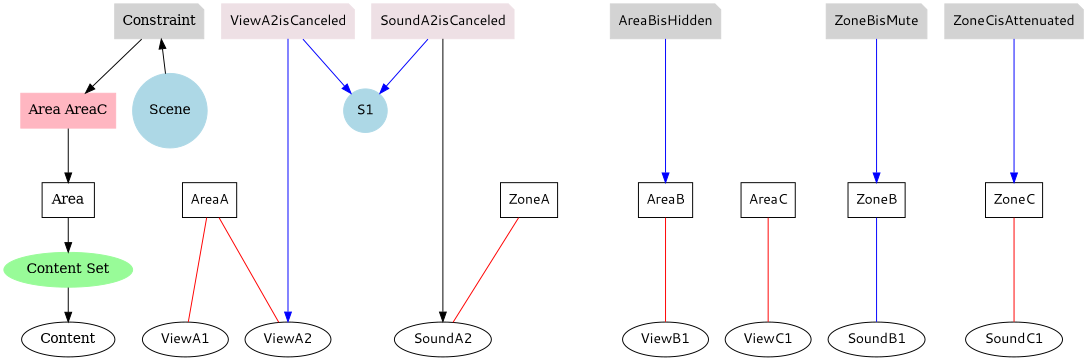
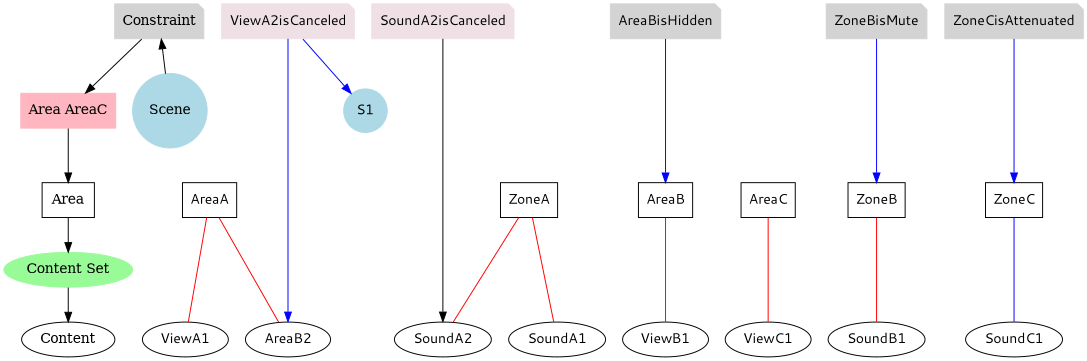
  digraph {
    clusterrank=global
    rankdir=TB
    node [shape=ellipse fontname="Meiryo UI"]
    edge [color=red]
    Area [shape=box fontname=""]
    n2 [label=AreaA shape=box]
    n3 [label=AreaB shape=box]
    n4 [label=AreaC shape=box]
    n5 [label=ZoneA shape=box]
    n6 [label=ZoneB shape=box]
    n7 [label=ZoneC shape=box]
    Content [fontname=""]
    n9 [label=ViewA1]
-   n10 [label=ViewA2]
+   n10 [label=AreaB2]
    n11 [label=ViewB1]
    n12 [label=ViewC1]
+   n13 [label=SoundA1]
    n14 [label=SoundA2]
    n15 [label=SoundB1]
    n16 [label=SoundC1]
    Constraint [color=lightgrey shape=note style=filled fontname=""]
    n18 [color=lightgrey label=AreaBisHidden shape=note style=filled]
    n19 [color=lightgrey label=ZoneBisMute shape=note style=filled]
    n20 [color=lightgrey label=ZoneCisAttenuated shape=note style=filled]
    n21 [color=lavenderblush2 label=ViewA2isCanceled shape=note style=filled]
    n22 [color=lavenderblush2 label=SoundA2isCanceled shape=note style=filled]
    n23 [color=lightpink label="Area AreaC" shape=box style=filled fontname=""]
    "Content Set" [color=palegreen style=filled fontname=""]
    Scene [color=lightblue shape=circle style=filled fontname=""]
    n26 [color=lightblue label=S1 shape=circle style=filled]
    subgraph sub_1 {
      rank=same
      Area
      n2
      n3
      n4
      n5
      n6
      n7
    }
    subgraph sub_2 {
      rank=same
      Content
      n9
      n10
      n11
      n12
+     n13
      n14
      n15
      n16
    }
    subgraph sub_3 {
      rank=same
      Constraint
      n18
      n19
      n20
    }
    subgraph sub_4 {
      rank=same
      Constraint
      n21
      n22
    }
    subgraph sub_5 {
      rank=same
      Constraint
    }
    subgraph sub_6 {
      n23
    }
    subgraph sub_7 {
      "Content Set"
    }
    subgraph sub_8 {
      rank=same
      Scene
      n26
    }
    Area -> "Content Set" [color=""]
    n2 -> n9 [dir=none]
    n2 -> n10 [dir=none]
    n3 -> n11 [dir=none]
    n4 -> n12 [dir=none]
+   n5 -> n13 [dir=none]
    n5 -> n14 [dir=none]
-   n6 -> n15 [color=blue dir=none]
-   n7 -> n16 [dir=none]
+   n6 -> n15 [dir=none]
+   n7 -> n16 [color=blue dir=none]
    Constraint -> n23 [color=""]
    n18 -> n3 [color=blue]
    n19 -> n6 [color=blue]
    n20 -> n7 [color=blue]
    n21 -> n10 [color=blue]
    n21 -> n26 [color=blue]
    n22 -> n14 [color=black]
-   n22 -> n26 [color=blue]
    n23 -> Area [color=""]
    "Content Set" -> Content [color=""]
    Scene -> Constraint [color=""]
  }
